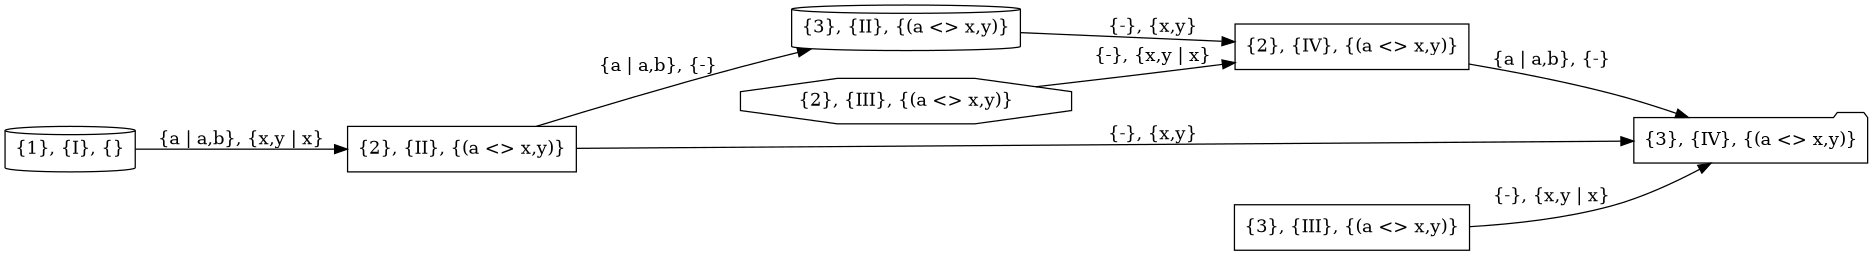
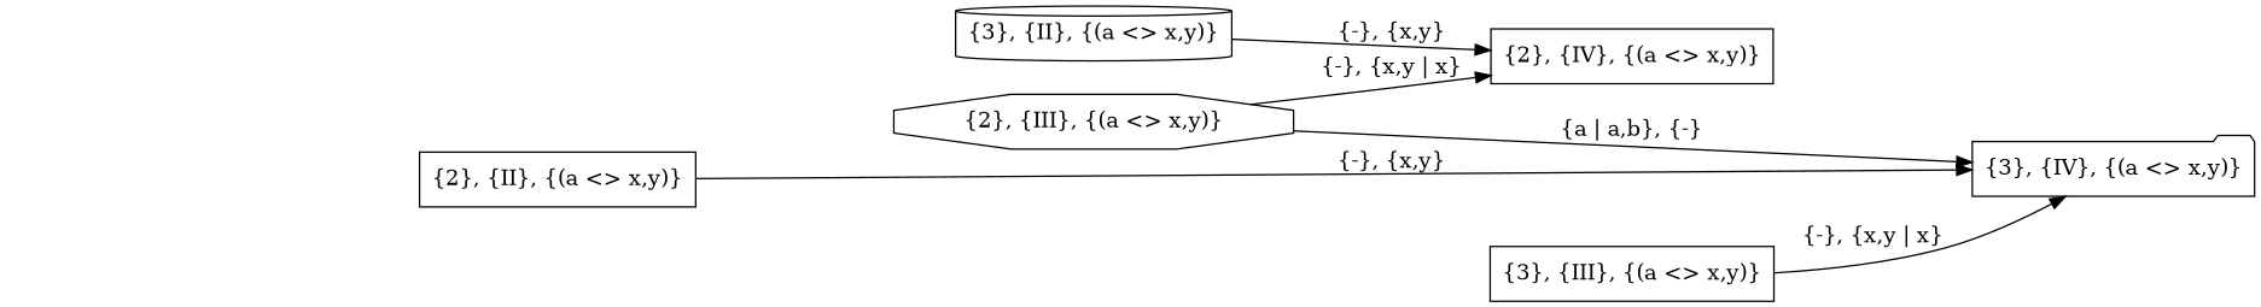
  digraph {
    rankdir=LR
    node [shape=box]
    edge [gp1="-" gp2="x,y | x"]
-   "{1}, {I}, {}" [role=start shape=cylinder]
    "{2}, {II}, {(a <> x,y)}"
    "{3}, {II}, {(a <> x,y)}" [shape=cylinder]
    "{3}, {IV}, {(a <> x,y)}" [shape=folder]
    "{2}, {IV}, {(a <> x,y)}"
    "{2}, {III}, {(a <> x,y)}" [shape=octagon]
    "{3}, {III}, {(a <> x,y)}"
-   "{1}, {I}, {}" -> "{2}, {II}, {(a <> x,y)}" [gp1="a | a,b" label="{a | a,b}, {x,y | x}"]
-   "{2}, {II}, {(a <> x,y)}" -> "{3}, {II}, {(a <> x,y)}" [gp1="a | a,b" gp2="-" label="{a | a,b}, {-}"]
    "{2}, {II}, {(a <> x,y)}" -> "{3}, {IV}, {(a <> x,y)}" [gp2="x,y" label="{-}, {x,y}"]
    "{3}, {II}, {(a <> x,y)}" -> "{2}, {IV}, {(a <> x,y)}" [gp2="x,y" label="{-}, {x,y}"]
-   "{2}, {IV}, {(a <> x,y)}" -> "{3}, {IV}, {(a <> x,y)}" [gp1="a | a,b" gp2="-" label="{a | a,b}, {-}"]
+   "{2}, {III}, {(a <> x,y)}" -> "{3}, {IV}, {(a <> x,y)}" [gp1="a | a,b" gp2="-" label="{a | a,b}, {-}"]
    "{2}, {III}, {(a <> x,y)}" -> "{2}, {IV}, {(a <> x,y)}" [label="{-}, {x,y | x}"]
    "{3}, {III}, {(a <> x,y)}" -> "{3}, {IV}, {(a <> x,y)}" [label="{-}, {x,y | x}"]
  }
